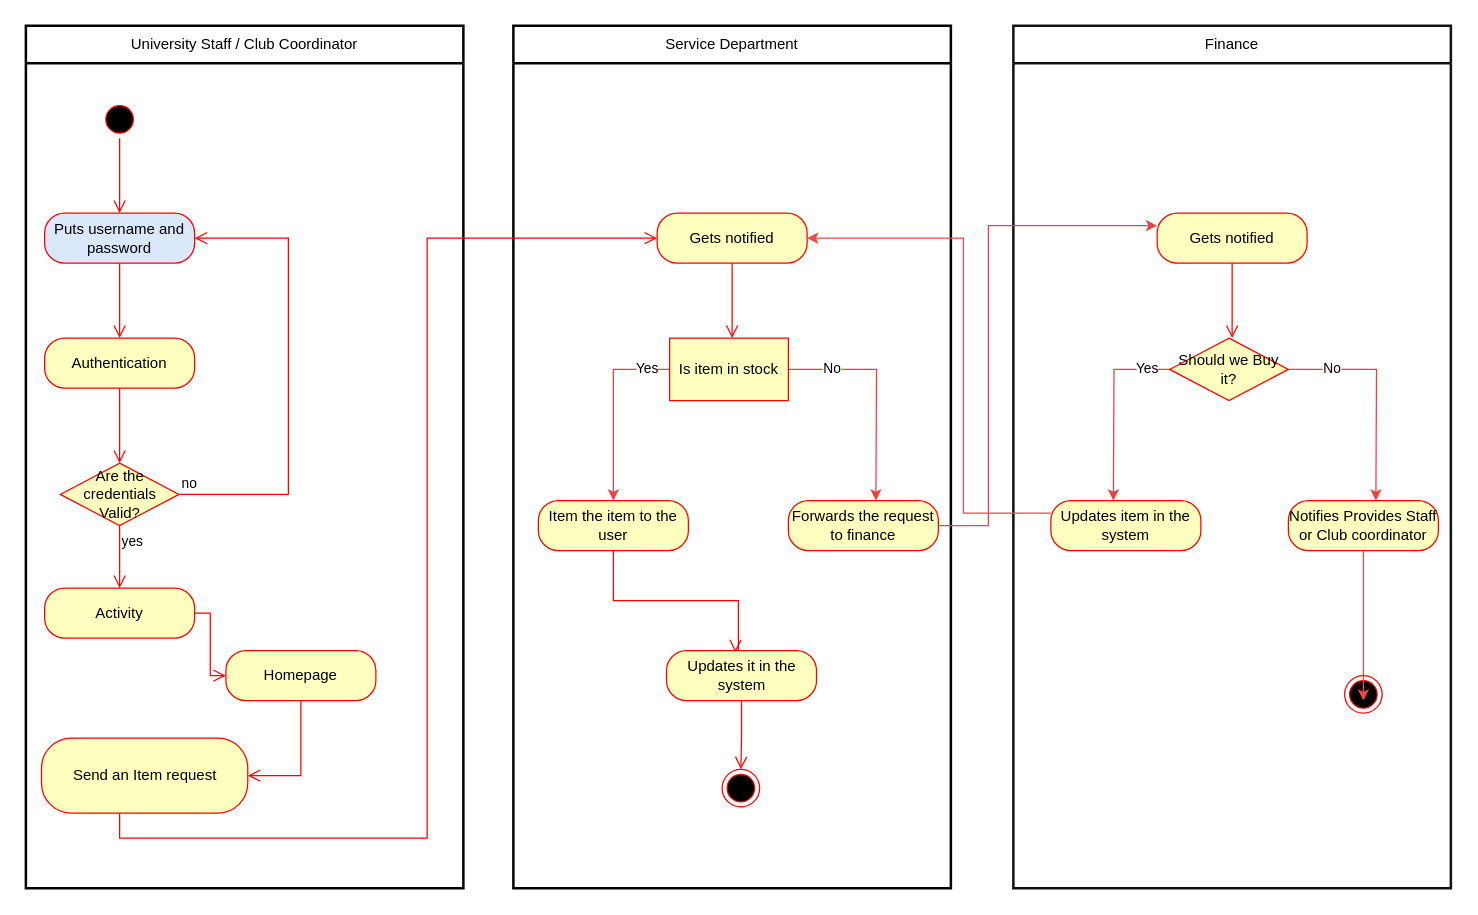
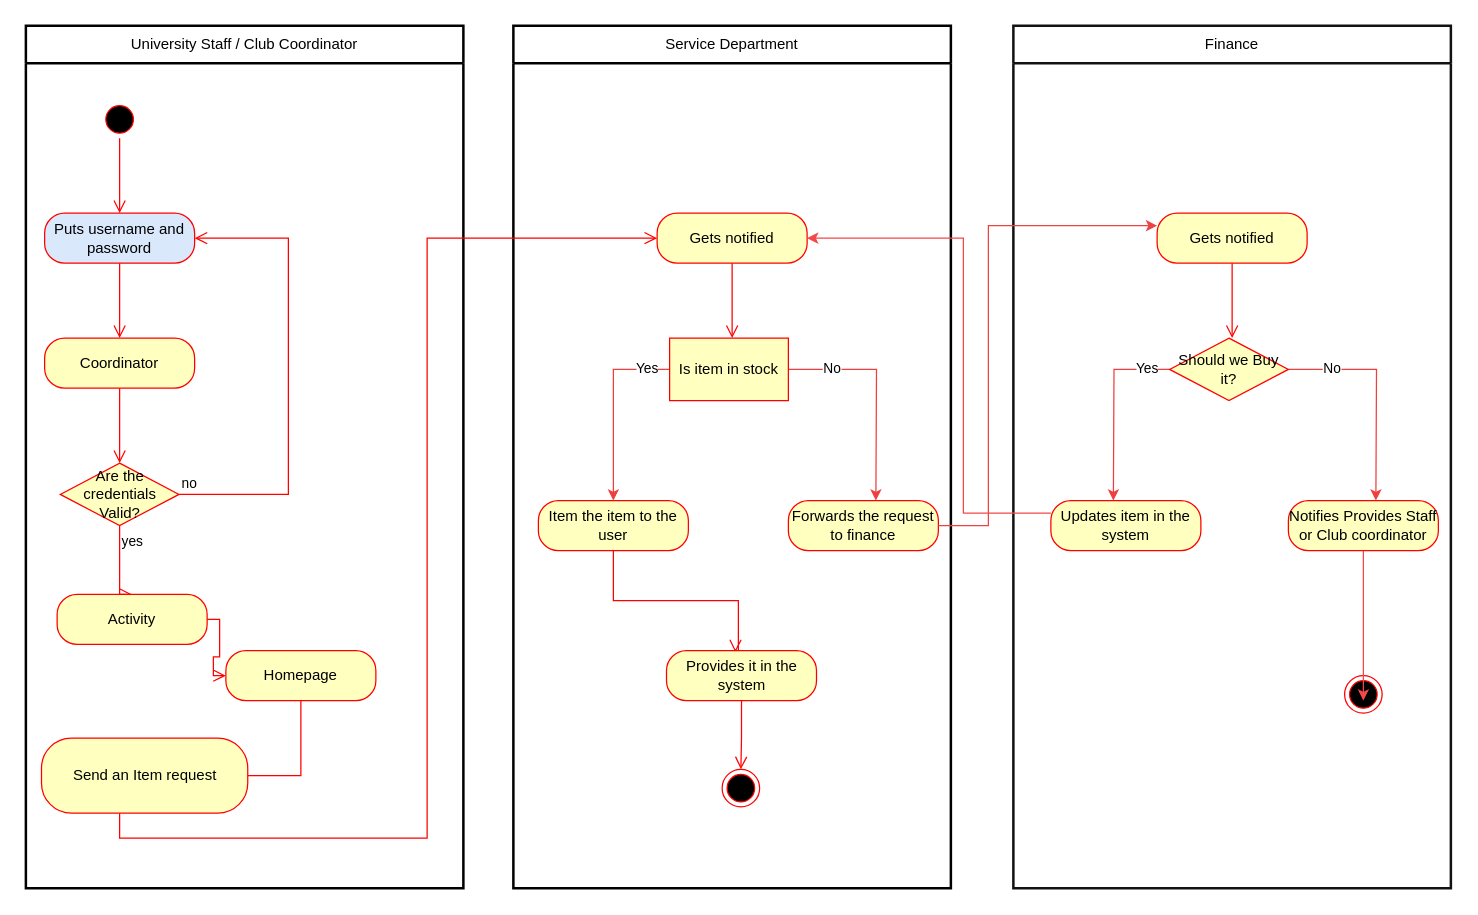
  <mxCell id="0" />
  <mxCell id="1" parent="0" />
  <mxCell id="2" value="University Staff / Club Coordinator" style="swimlane;html=1;startSize=30;fontStyle=0;collapsible=0;horizontal=1;swimlaneLine=1;strokeWidth=2;swimlaneFillColor=#ffffff;whiteSpace=wrap;" parent="1" vertex="1"><mxGeometry x="20" y="20" width="350" height="690" as="geometry" /></mxCell>
  <mxCell id="3" value="" style="ellipse;html=1;shape=startState;fillColor=#000000;strokeColor=#ff0000;" parent="2" vertex="1"><mxGeometry x="60" y="60" width="30" height="30" as="geometry" /></mxCell>
  <mxCell id="4" value="" style="edgeStyle=orthogonalEdgeStyle;html=1;verticalAlign=bottom;endArrow=open;endSize=8;strokeColor=#ff0000;rounded=0;" parent="2" source="3" edge="1"><mxGeometry relative="1" as="geometry"><mxPoint x="75" y="150" as="targetPoint" /></mxGeometry></mxCell>
  <mxCell id="5" value="Puts username and password" style="rounded=1;whiteSpace=wrap;html=1;arcSize=40;fontColor=#000000;fillColor=#dae8fc;strokeColor=#ff0000;" parent="2" vertex="1"><mxGeometry x="15" y="150" width="120" height="40" as="geometry" /></mxCell>
  <mxCell id="6" value="" style="edgeStyle=orthogonalEdgeStyle;html=1;verticalAlign=bottom;endArrow=open;endSize=8;strokeColor=#ff0000;rounded=0;" parent="2" source="5" edge="1"><mxGeometry relative="1" as="geometry"><mxPoint x="75" y="250" as="targetPoint" /></mxGeometry></mxCell>
- <mxCell id="7" value="Authentication" style="rounded=1;whiteSpace=wrap;html=1;arcSize=40;fontColor=#000000;fillColor=#ffffc0;strokeColor=#ff0000;" parent="2" vertex="1"><mxGeometry x="15" y="250" width="120" height="40" as="geometry" /></mxCell>
+ <mxCell id="7" value="Coordinator" style="rounded=1;whiteSpace=wrap;html=1;arcSize=40;fontColor=#000000;fillColor=#ffffc0;strokeColor=#ff0000;" parent="2" vertex="1"><mxGeometry x="15" y="250" width="120" height="40" as="geometry" /></mxCell>
  <mxCell id="8" value="" style="edgeStyle=orthogonalEdgeStyle;html=1;verticalAlign=bottom;endArrow=open;endSize=8;strokeColor=#ff0000;rounded=0;" parent="2" source="7" edge="1"><mxGeometry relative="1" as="geometry"><mxPoint x="75" y="350" as="targetPoint" /></mxGeometry></mxCell>
  <mxCell id="9" value="Are the credentials&lt;br&gt;Valid?" style="rhombus;whiteSpace=wrap;html=1;fillColor=#ffffc0;strokeColor=#ff0000;" parent="2" vertex="1"><mxGeometry x="27.5" y="350" width="95" height="50" as="geometry" /></mxCell>
  <mxCell id="10" value="no" style="edgeStyle=orthogonalEdgeStyle;html=1;align=left;verticalAlign=bottom;endArrow=open;endSize=8;strokeColor=#ff0000;rounded=0;entryX=1;entryY=0.5;entryDx=0;entryDy=0;" parent="2" source="9" target="5" edge="1"><mxGeometry x="-1" relative="1" as="geometry"><mxPoint x="200" y="170" as="targetPoint" /><Array as="points"><mxPoint x="210" y="375" /><mxPoint x="210" y="170" /></Array></mxGeometry></mxCell>
  <mxCell id="11" value="yes" style="edgeStyle=orthogonalEdgeStyle;html=1;align=left;verticalAlign=top;endArrow=open;endSize=8;strokeColor=#ff0000;rounded=0;entryX=0.5;entryY=0;entryDx=0;entryDy=0;" parent="2" source="9" target="12" edge="1"><mxGeometry x="-1" relative="1" as="geometry"><mxPoint x="80" y="450" as="targetPoint" /><Array as="points"><mxPoint x="75" y="440" /><mxPoint x="75" y="440" /></Array></mxGeometry></mxCell>
- <mxCell id="12" value="Activity" style="rounded=1;whiteSpace=wrap;html=1;arcSize=40;fontColor=#000000;fillColor=#ffffc0;strokeColor=#ff0000;" parent="2" vertex="1"><mxGeometry x="15" y="450" width="120" height="40" as="geometry" /></mxCell>
+ <mxCell id="12" value="Activity" style="rounded=1;whiteSpace=wrap;html=1;arcSize=40;fontColor=#000000;fillColor=#ffffc0;strokeColor=#ff0000;" parent="2" vertex="1"><mxGeometry x="25" y="455" width="120" height="40" as="geometry" /></mxCell>
  <mxCell id="13" value="" style="edgeStyle=orthogonalEdgeStyle;html=1;verticalAlign=bottom;endArrow=open;endSize=8;strokeColor=#ff0000;rounded=0;entryX=0;entryY=0.5;entryDx=0;entryDy=0;" parent="2" source="12" target="14" edge="1"><mxGeometry relative="1" as="geometry"><mxPoint x="75" y="550" as="targetPoint" /></mxGeometry></mxCell>
  <mxCell id="14" value="Homepage" style="rounded=1;whiteSpace=wrap;html=1;arcSize=40;fontColor=#000000;fillColor=#ffffc0;strokeColor=#ff0000;" parent="2" vertex="1"><mxGeometry x="160" y="500" width="120" height="40" as="geometry" /></mxCell>
- <mxCell id="15" value="" style="edgeStyle=orthogonalEdgeStyle;html=1;verticalAlign=bottom;endArrow=open;endSize=8;strokeColor=#ff0000;rounded=0;entryX=1;entryY=0.5;entryDx=0;entryDy=0;" parent="2" source="14" target="16" edge="1"><mxGeometry relative="1" as="geometry"><mxPoint x="220" y="600" as="targetPoint" /><Array as="points"><mxPoint x="220" y="600" /></Array></mxGeometry></mxCell>
+ <mxCell id="15" value="" style="edgeStyle=orthogonalEdgeStyle;html=1;verticalAlign=bottom;endArrow=none;endSize=8;strokeColor=#ff0000;rounded=0;entryX=1;entryY=0.5;entryDx=0;entryDy=0;" parent="2" source="14" target="16" edge="1"><mxGeometry relative="1" as="geometry"><mxPoint x="220" y="600" as="targetPoint" /><Array as="points"><mxPoint x="220" y="600" /></Array></mxGeometry></mxCell>
  <mxCell id="16" value="Send an Item request" style="rounded=1;whiteSpace=wrap;html=1;arcSize=40;fontColor=#000000;fillColor=#ffffc0;strokeColor=#ff0000;" parent="2" vertex="1"><mxGeometry x="12.5" y="570" width="165" height="60" as="geometry" /></mxCell>
  <mxCell id="17" value="Service Department" style="swimlane;html=1;startSize=30;fontStyle=0;collapsible=0;horizontal=1;swimlaneLine=1;strokeWidth=2;swimlaneFillColor=#ffffff;whiteSpace=wrap;" parent="1" vertex="1"><mxGeometry x="410" y="20" width="350" height="690" as="geometry" /></mxCell>
  <mxCell id="18" value="Gets notified" style="rounded=1;whiteSpace=wrap;html=1;arcSize=40;fontColor=#000000;fillColor=#ffffc0;strokeColor=#ff0000;" parent="17" vertex="1"><mxGeometry x="115" y="150" width="120" height="40" as="geometry" /></mxCell>
  <mxCell id="19" value="" style="edgeStyle=orthogonalEdgeStyle;html=1;verticalAlign=bottom;endArrow=open;endSize=8;strokeColor=#ff0000;rounded=0;" parent="17" source="18" edge="1"><mxGeometry relative="1" as="geometry"><mxPoint x="175" y="250" as="targetPoint" /></mxGeometry></mxCell>
  <mxCell id="20" value="Item the item to the user" style="rounded=1;whiteSpace=wrap;html=1;arcSize=40;fontColor=#000000;fillColor=#ffffc0;strokeColor=#ff0000;" parent="17" vertex="1"><mxGeometry x="20" y="380" width="120" height="40" as="geometry" /></mxCell>
  <mxCell id="21" value="" style="edgeStyle=orthogonalEdgeStyle;html=1;verticalAlign=bottom;endArrow=open;endSize=8;strokeColor=#ff0000;rounded=0;entryX=0.459;entryY=0.035;entryDx=0;entryDy=0;entryPerimeter=0;" parent="17" source="20" target="23" edge="1"><mxGeometry relative="1" as="geometry"><mxPoint x="140" y="500" as="targetPoint" /><Array as="points"><mxPoint x="80" y="460" /><mxPoint x="180" y="460" /><mxPoint x="180" y="500" /><mxPoint x="178" y="500" /></Array></mxGeometry></mxCell>
  <mxCell id="22" value="Forwards the request to finance" style="rounded=1;whiteSpace=wrap;html=1;arcSize=40;fontColor=#000000;fillColor=#ffffc0;strokeColor=#ff0000;" parent="17" vertex="1"><mxGeometry x="220" y="380" width="120" height="40" as="geometry" /></mxCell>
- <mxCell id="23" value="Updates it in the system" style="rounded=1;whiteSpace=wrap;html=1;arcSize=40;fontColor=#000000;fillColor=#ffffc0;strokeColor=#ff0000;" parent="17" vertex="1"><mxGeometry x="122.5" y="500" width="120" height="40" as="geometry" /></mxCell>
+ <mxCell id="23" value="Provides it in the system" style="rounded=1;whiteSpace=wrap;html=1;arcSize=40;fontColor=#000000;fillColor=#ffffc0;strokeColor=#ff0000;" parent="17" vertex="1"><mxGeometry x="122.5" y="500" width="120" height="40" as="geometry" /></mxCell>
  <mxCell id="24" value="" style="edgeStyle=orthogonalEdgeStyle;html=1;verticalAlign=bottom;endArrow=open;endSize=8;strokeColor=#ff0000;rounded=0;" parent="17" source="23" target="25" edge="1"><mxGeometry relative="1" as="geometry"><mxPoint x="182" y="610" as="targetPoint" /><Array as="points"><mxPoint x="182" y="570" /><mxPoint x="182" y="600" /></Array></mxGeometry></mxCell>
  <mxCell id="25" value="" style="ellipse;html=1;shape=endState;fillColor=#000000;strokeColor=#ff0000;" parent="17" vertex="1"><mxGeometry x="167" y="595" width="30" height="30" as="geometry" /></mxCell>
  <mxCell id="26" style="edgeStyle=orthogonalEdgeStyle;rounded=0;orthogonalLoop=1;jettySize=auto;html=1;exitX=1;exitY=0.5;exitDx=0;exitDy=0;strokeColor=light-dark(#ee3f3f, #ededed);" edge="1" parent="17" source="30"><mxGeometry relative="1" as="geometry"><mxPoint x="290" y="380" as="targetPoint" /></mxGeometry></mxCell>
  <mxCell id="27" value="No" style="edgeLabel;html=1;align=center;verticalAlign=middle;resizable=0;points=[];" vertex="1" connectable="0" parent="26"><mxGeometry x="-0.613" y="2" relative="1" as="geometry"><mxPoint as="offset" /></mxGeometry></mxCell>
  <mxCell id="28" style="edgeStyle=orthogonalEdgeStyle;rounded=0;orthogonalLoop=1;jettySize=auto;html=1;exitX=0;exitY=0.5;exitDx=0;exitDy=0;strokeColor=light-dark(#EE3F3F,#EDEDED);" edge="1" parent="17" source="30" target="20"><mxGeometry relative="1" as="geometry" /></mxCell>
  <mxCell id="29" value="Yes" style="edgeLabel;html=1;align=center;verticalAlign=middle;resizable=0;points=[];" vertex="1" connectable="0" parent="28"><mxGeometry x="-0.747" y="-2" relative="1" as="geometry"><mxPoint as="offset" /></mxGeometry></mxCell>
  <mxCell id="30" value="Is item in stock" style="whiteSpace=wrap;html=1;fillColor=#ffffc0;strokeColor=#ff0000;rounded=0;" vertex="1" parent="17"><mxGeometry x="125" y="250" width="95" height="50" as="geometry" /></mxCell>
  <mxCell id="31" value="" style="edgeStyle=orthogonalEdgeStyle;html=1;verticalAlign=bottom;endArrow=open;endSize=8;strokeColor=#ff0000;rounded=0;entryX=0;entryY=0.5;entryDx=0;entryDy=0;" parent="1" source="16" target="18" edge="1"><mxGeometry relative="1" as="geometry"><mxPoint x="95" y="700" as="targetPoint" /><Array as="points"><mxPoint x="95" y="670" /><mxPoint x="341" y="670" /><mxPoint x="341" y="190" /></Array></mxGeometry></mxCell>
  <mxCell id="32" value="Finance" style="swimlane;html=1;startSize=30;fontStyle=0;collapsible=0;horizontal=1;swimlaneLine=1;strokeWidth=2;swimlaneFillColor=#ffffff;whiteSpace=wrap;strokeColor=light-dark(#121212, #ededed);" vertex="1" parent="1"><mxGeometry x="810" y="20" width="350" height="690" as="geometry" /></mxCell>
  <mxCell id="33" value="Gets notified" style="rounded=1;whiteSpace=wrap;html=1;arcSize=40;fontColor=#000000;fillColor=#ffffc0;strokeColor=#ff0000;" vertex="1" parent="32"><mxGeometry x="115" y="150" width="120" height="40" as="geometry" /></mxCell>
  <mxCell id="34" value="" style="edgeStyle=orthogonalEdgeStyle;html=1;verticalAlign=bottom;endArrow=open;endSize=8;strokeColor=#ff0000;rounded=0;" edge="1" parent="32" source="33"><mxGeometry relative="1" as="geometry"><mxPoint x="175" y="250" as="targetPoint" /></mxGeometry></mxCell>
  <mxCell id="35" value="Notifies Provides Staff or Club coordinator" style="rounded=1;whiteSpace=wrap;html=1;arcSize=40;fontColor=#000000;fillColor=#ffffc0;strokeColor=#ff0000;" vertex="1" parent="32"><mxGeometry x="220" y="380" width="120" height="40" as="geometry" /></mxCell>
  <mxCell id="36" value="Updates item in the system" style="rounded=1;whiteSpace=wrap;html=1;arcSize=40;fontColor=#000000;fillColor=#ffffc0;strokeColor=#ff0000;" vertex="1" parent="32"><mxGeometry x="30" y="380" width="120" height="40" as="geometry" /></mxCell>
  <mxCell id="37" style="edgeStyle=orthogonalEdgeStyle;rounded=0;orthogonalLoop=1;jettySize=auto;html=1;exitX=1;exitY=0.5;exitDx=0;exitDy=0;strokeColor=light-dark(#ee3f3f, #ededed);" edge="1" parent="32" source="41"><mxGeometry relative="1" as="geometry"><mxPoint x="290" y="380" as="targetPoint" /></mxGeometry></mxCell>
  <mxCell id="38" value="No" style="edgeLabel;html=1;align=center;verticalAlign=middle;resizable=0;points=[];" vertex="1" connectable="0" parent="37"><mxGeometry x="-0.613" y="2" relative="1" as="geometry"><mxPoint as="offset" /></mxGeometry></mxCell>
  <mxCell id="39" style="edgeStyle=orthogonalEdgeStyle;rounded=0;orthogonalLoop=1;jettySize=auto;html=1;exitX=0;exitY=0.5;exitDx=0;exitDy=0;strokeColor=light-dark(#EE3F3F,#EDEDED);" edge="1" parent="32" source="41"><mxGeometry relative="1" as="geometry"><mxPoint x="80" y="380" as="targetPoint" /></mxGeometry></mxCell>
  <mxCell id="40" value="Yes" style="edgeLabel;html=1;align=center;verticalAlign=middle;resizable=0;points=[];" vertex="1" connectable="0" parent="39"><mxGeometry x="-0.747" y="-2" relative="1" as="geometry"><mxPoint as="offset" /></mxGeometry></mxCell>
  <mxCell id="41" value="Should we Buy it?" style="rhombus;whiteSpace=wrap;html=1;fillColor=#ffffc0;strokeColor=#ff0000;" vertex="1" parent="32"><mxGeometry x="125" y="250" width="95" height="50" as="geometry" /></mxCell>
  <mxCell id="42" value="" style="ellipse;html=1;shape=endState;fillColor=#000000;strokeColor=#ff0000;" vertex="1" parent="32"><mxGeometry x="265" y="520" width="30" height="30" as="geometry" /></mxCell>
  <mxCell id="43" style="edgeStyle=orthogonalEdgeStyle;rounded=0;orthogonalLoop=1;jettySize=auto;html=1;exitX=0.5;exitY=1;exitDx=0;exitDy=0;strokeColor=light-dark(#f44848, #ededed);" edge="1" parent="32" source="35"><mxGeometry relative="1" as="geometry"><mxPoint x="280" y="540" as="targetPoint" /></mxGeometry></mxCell>
  <mxCell id="44" style="edgeStyle=orthogonalEdgeStyle;rounded=0;orthogonalLoop=1;jettySize=auto;html=1;exitX=1;exitY=0.5;exitDx=0;exitDy=0;entryX=0;entryY=0.25;entryDx=0;entryDy=0;strokeColor=light-dark(#ea4343, #ededed);" edge="1" parent="1" source="22" target="33"><mxGeometry relative="1" as="geometry"><Array as="points"><mxPoint x="790" y="420" /><mxPoint x="790" y="180" /></Array></mxGeometry></mxCell>
  <mxCell id="45" style="edgeStyle=orthogonalEdgeStyle;rounded=0;orthogonalLoop=1;jettySize=auto;html=1;entryX=1;entryY=0.5;entryDx=0;entryDy=0;strokeColor=light-dark(#f44848, #ededed);" edge="1" parent="1" source="36" target="18"><mxGeometry relative="1" as="geometry"><Array as="points"><mxPoint x="770" y="410" /><mxPoint x="770" y="190" /></Array></mxGeometry></mxCell>
